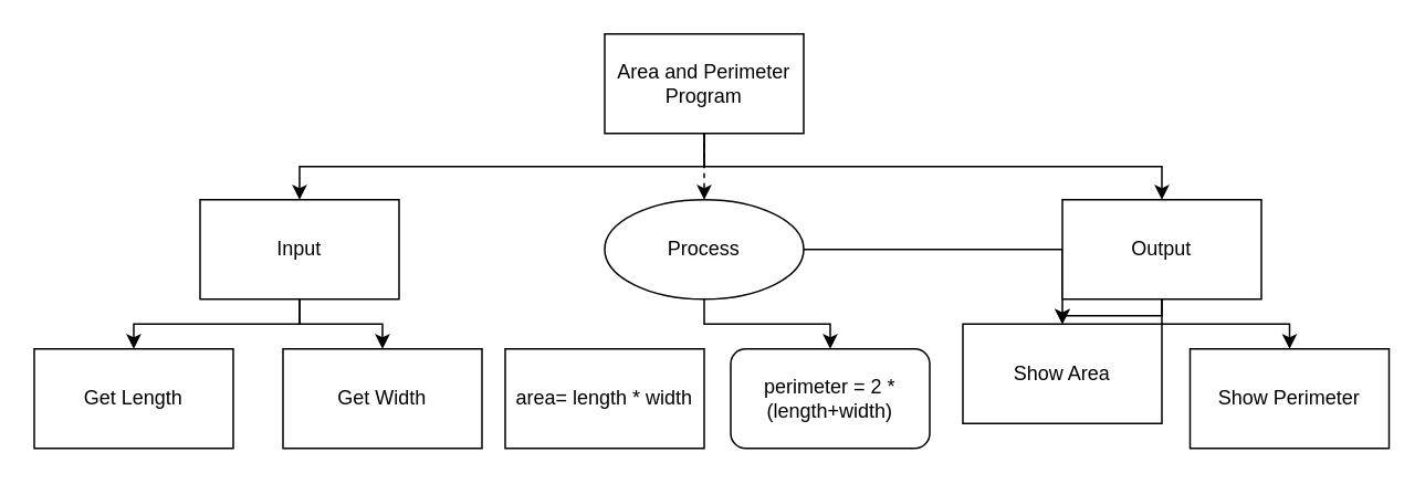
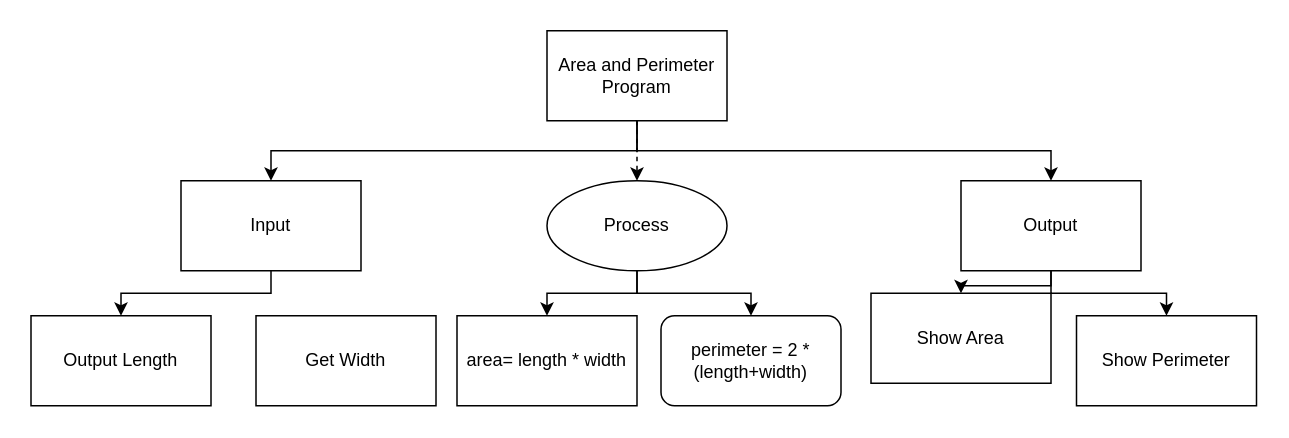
  <mxCell id="0" />
  <mxCell id="1" parent="0" />
  <mxCell id="2" style="edgeStyle=orthogonalEdgeStyle;html=1;entryX=0.5;entryY=0;entryDx=0;entryDy=0;rounded=0;dashed=1;" parent="1" source="5" target="8" edge="1"><mxGeometry relative="1" as="geometry" /></mxCell>
  <mxCell id="3" style="edgeStyle=orthogonalEdgeStyle;shape=connector;rounded=0;html=1;entryX=0.5;entryY=0;entryDx=0;entryDy=0;labelBackgroundColor=default;fontFamily=Helvetica;fontSize=11;fontColor=default;endArrow=classic;strokeColor=default;" edge="1" parent="1" source="5" target="14"><mxGeometry relative="1" as="geometry"><Array as="points"><mxPoint x="424" y="100" /><mxPoint x="180" y="100" /></Array></mxGeometry></mxCell>
  <mxCell id="4" style="edgeStyle=orthogonalEdgeStyle;shape=connector;rounded=0;html=1;entryX=0.5;entryY=0;entryDx=0;entryDy=0;labelBackgroundColor=default;fontFamily=Helvetica;fontSize=11;fontColor=default;endArrow=classic;strokeColor=default;" edge="1" parent="1" source="5" target="11"><mxGeometry relative="1" as="geometry"><Array as="points"><mxPoint x="424" y="100" /><mxPoint x="700" y="100" /></Array></mxGeometry></mxCell>
  <mxCell id="5" value="Area and Perimeter Program" style="rounded=0;whiteSpace=wrap;html=1;" parent="1" vertex="1"><mxGeometry x="364" y="20" width="120" height="60" as="geometry" /></mxCell>
- <mxCell id="6" style="edgeStyle=orthogonalEdgeStyle;html=1;rounded=0;" parent="1" source="8" target="19" edge="1"><mxGeometry relative="1" as="geometry" /></mxCell>
+ <mxCell id="6" style="edgeStyle=orthogonalEdgeStyle;html=1;entryX=0.5;entryY=0;entryDx=0;entryDy=0;rounded=0;" parent="1" source="8" target="17" edge="1"><mxGeometry relative="1" as="geometry" /></mxCell>
  <mxCell id="7" style="edgeStyle=orthogonalEdgeStyle;shape=connector;rounded=0;html=1;entryX=0.5;entryY=0;entryDx=0;entryDy=0;labelBackgroundColor=default;fontFamily=Helvetica;fontSize=11;fontColor=default;endArrow=classic;strokeColor=default;" edge="1" parent="1" source="8" target="18"><mxGeometry relative="1" as="geometry" /></mxCell>
  <mxCell id="8" value="Process" style="ellipse;whiteSpace=wrap;html=1;" parent="1" vertex="1"><mxGeometry x="364" y="120" width="120" height="60" as="geometry" /></mxCell>
  <mxCell id="9" style="edgeStyle=orthogonalEdgeStyle;shape=connector;rounded=0;html=1;entryX=0.5;entryY=0;entryDx=0;entryDy=0;labelBackgroundColor=default;fontFamily=Helvetica;fontSize=11;fontColor=default;endArrow=classic;strokeColor=default;" edge="1" parent="1" source="11" target="20"><mxGeometry relative="1" as="geometry" /></mxCell>
  <mxCell id="10" style="edgeStyle=orthogonalEdgeStyle;shape=connector;rounded=0;html=1;entryX=0.5;entryY=0;entryDx=0;entryDy=0;labelBackgroundColor=default;fontFamily=Helvetica;fontSize=11;fontColor=default;endArrow=classic;strokeColor=default;" edge="1" parent="1" source="11" target="19"><mxGeometry relative="1" as="geometry" /></mxCell>
  <mxCell id="11" value="Output" style="rounded=0;whiteSpace=wrap;html=1;" parent="1" vertex="1"><mxGeometry x="640" y="120" width="120" height="60" as="geometry" /></mxCell>
- <mxCell id="12" style="edgeStyle=orthogonalEdgeStyle;html=1;entryX=0.5;entryY=0;entryDx=0;entryDy=0;rounded=0;" parent="1" source="14" target="16" edge="1"><mxGeometry relative="1" as="geometry"><Array as="points"><mxPoint x="180" y="195" /><mxPoint x="230" y="195" /></Array></mxGeometry></mxCell>
  <mxCell id="13" style="edgeStyle=orthogonalEdgeStyle;shape=connector;rounded=0;html=1;entryX=0.5;entryY=0;entryDx=0;entryDy=0;labelBackgroundColor=default;fontFamily=Helvetica;fontSize=11;fontColor=default;endArrow=classic;strokeColor=default;" edge="1" parent="1" source="14" target="15"><mxGeometry relative="1" as="geometry" /></mxCell>
  <mxCell id="14" value="Input" style="rounded=0;whiteSpace=wrap;html=1;" parent="1" vertex="1"><mxGeometry x="120" y="120" width="120" height="60" as="geometry" /></mxCell>
- <mxCell id="15" value="Get Length" style="rounded=0;whiteSpace=wrap;html=1;" parent="1" vertex="1"><mxGeometry x="20" y="210" width="120" height="60" as="geometry" /></mxCell>
+ <mxCell id="15" value="Output Length" style="rounded=0;whiteSpace=wrap;html=1;" parent="1" vertex="1"><mxGeometry x="20" y="210" width="120" height="60" as="geometry" /></mxCell>
  <mxCell id="16" value="Get Width" style="rounded=0;whiteSpace=wrap;html=1;" parent="1" vertex="1"><mxGeometry x="170" y="210" width="120" height="60" as="geometry" /></mxCell>
  <mxCell id="17" value="area= length * width" style="rounded=0;whiteSpace=wrap;html=1;" parent="1" vertex="1"><mxGeometry x="304" y="210" width="120" height="60" as="geometry" /></mxCell>
  <mxCell id="18" value="perimeter = 2 * (length+width)" style="whiteSpace=wrap;html=1;rounded=1;" parent="1" vertex="1"><mxGeometry x="440" y="210" width="120" height="60" as="geometry" /></mxCell>
  <mxCell id="19" value="Show Area" style="rounded=0;whiteSpace=wrap;html=1;" parent="1" vertex="1"><mxGeometry x="580" y="195" width="120" height="60" as="geometry" /></mxCell>
  <mxCell id="20" value="Show Perimeter" style="rounded=0;whiteSpace=wrap;html=1;" parent="1" vertex="1"><mxGeometry x="717" y="210" width="120" height="60" as="geometry" /></mxCell>
